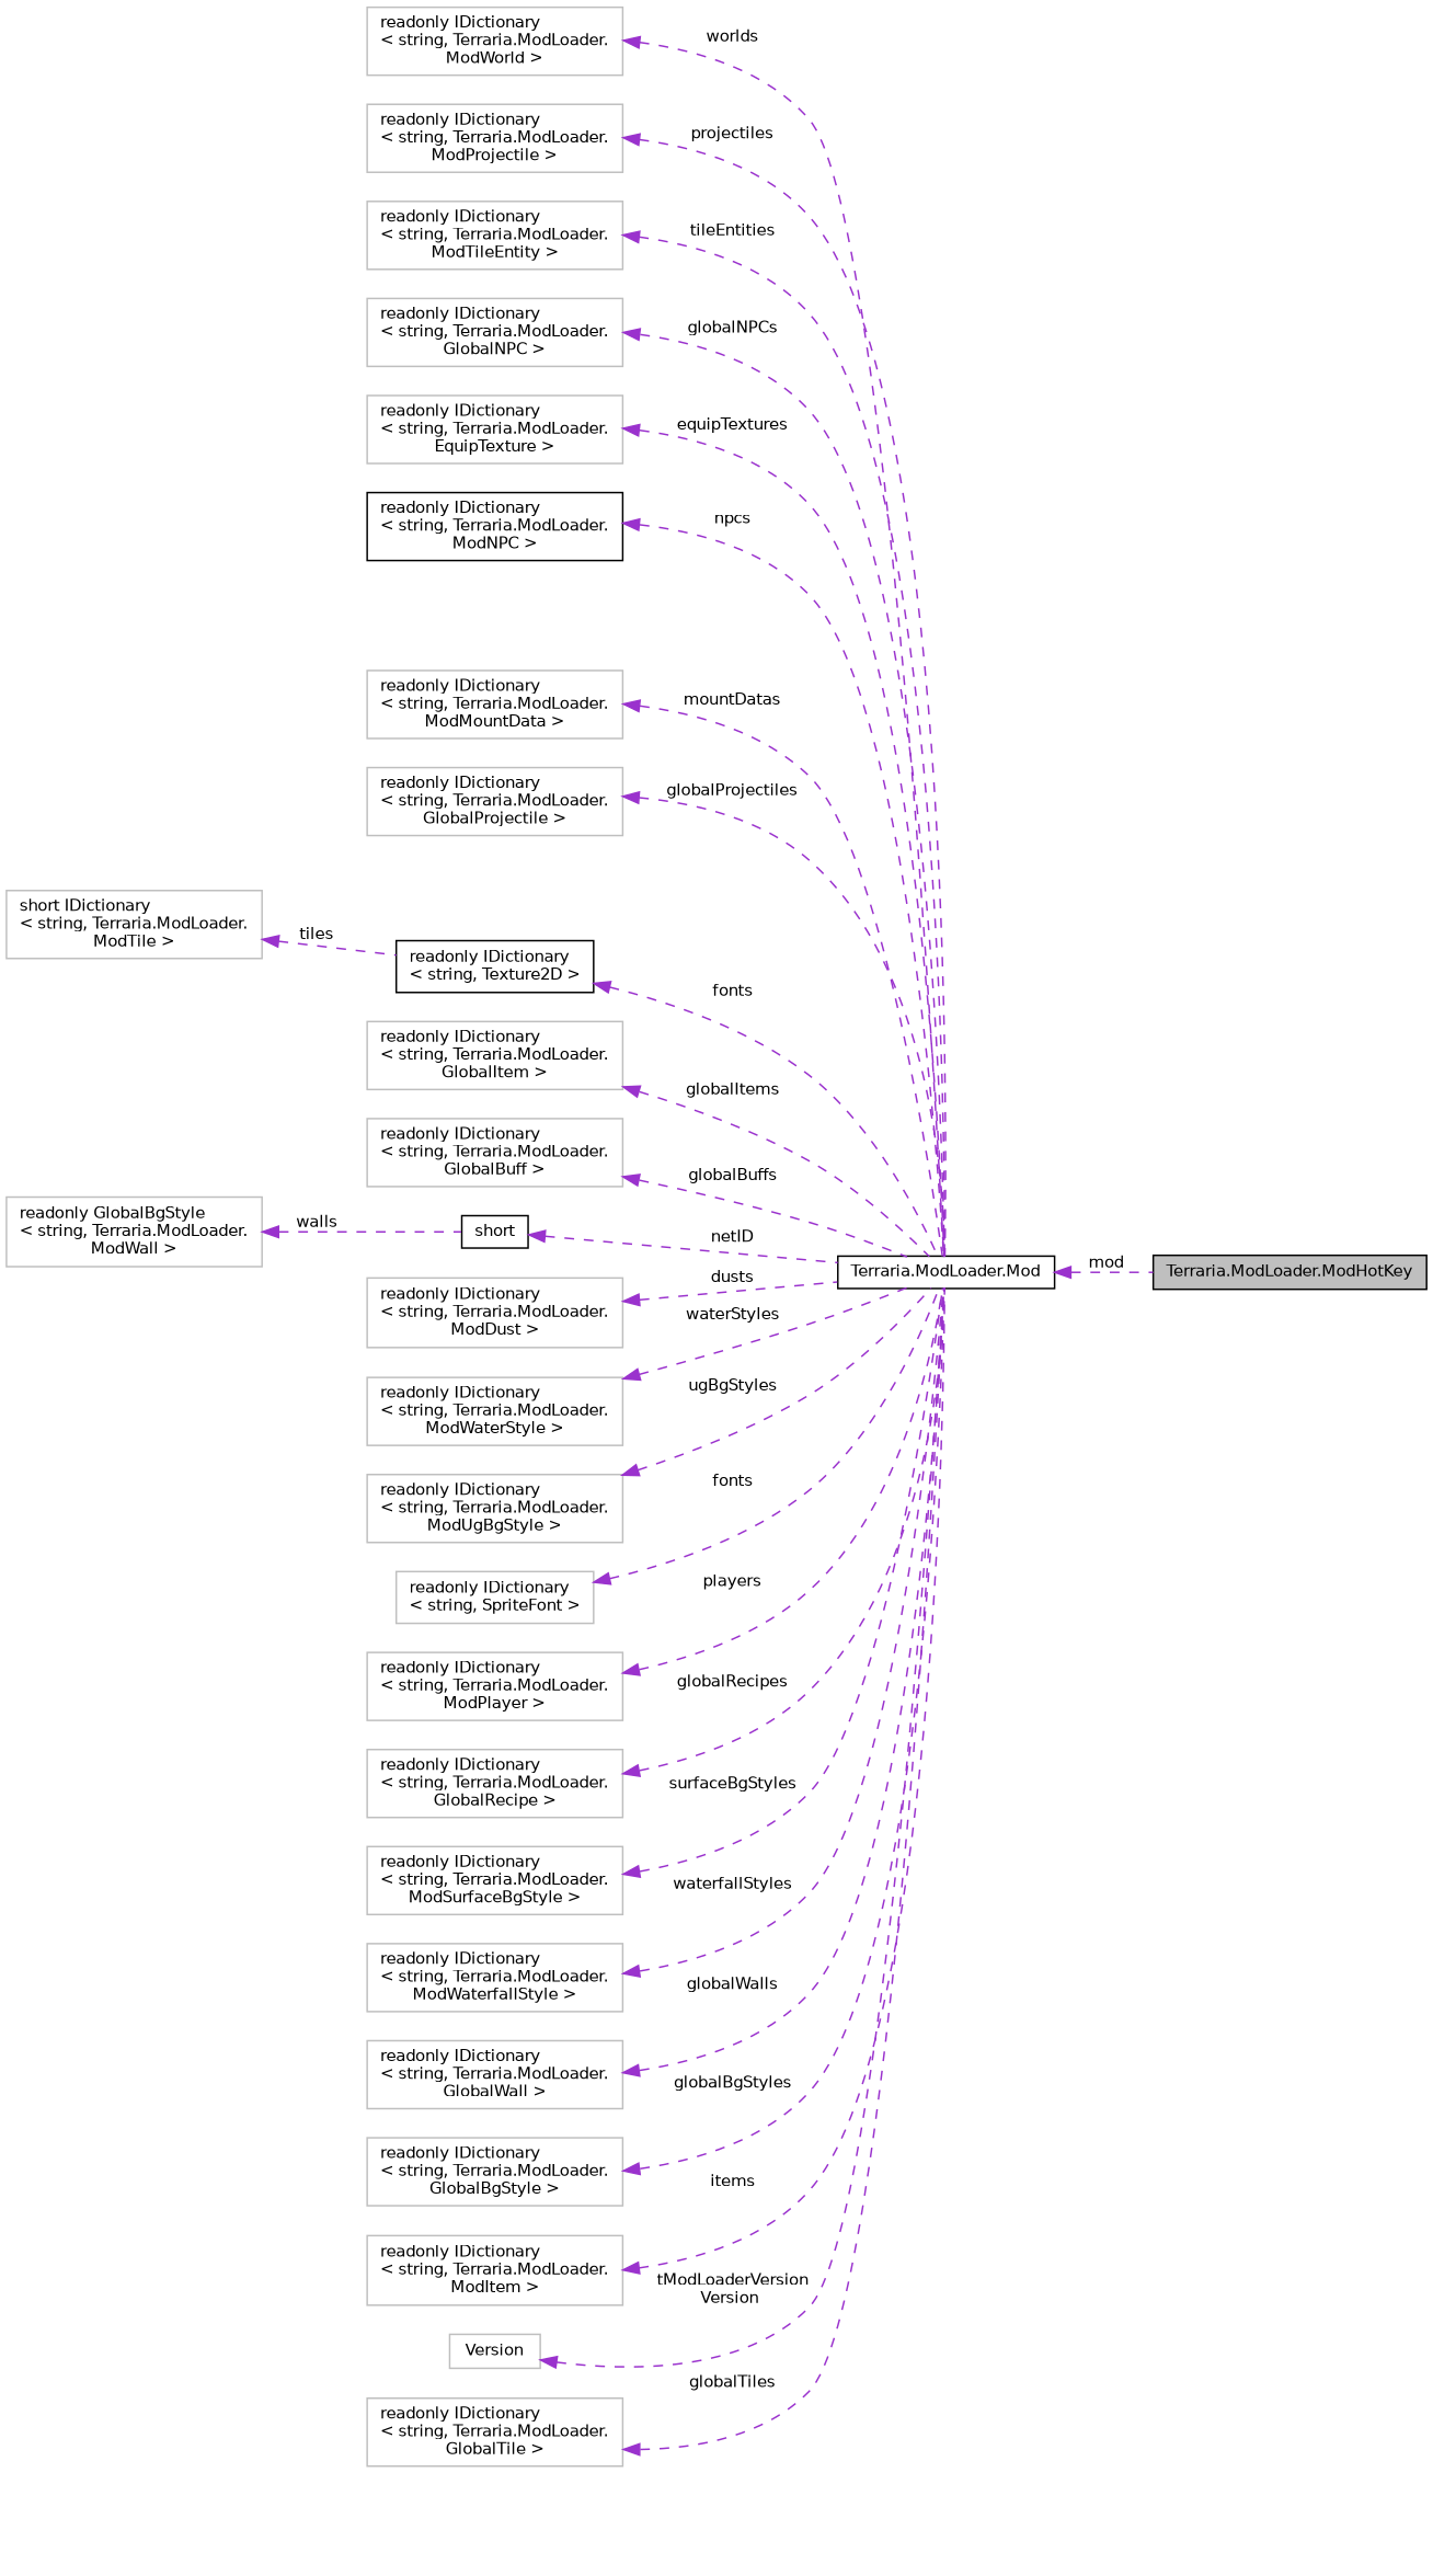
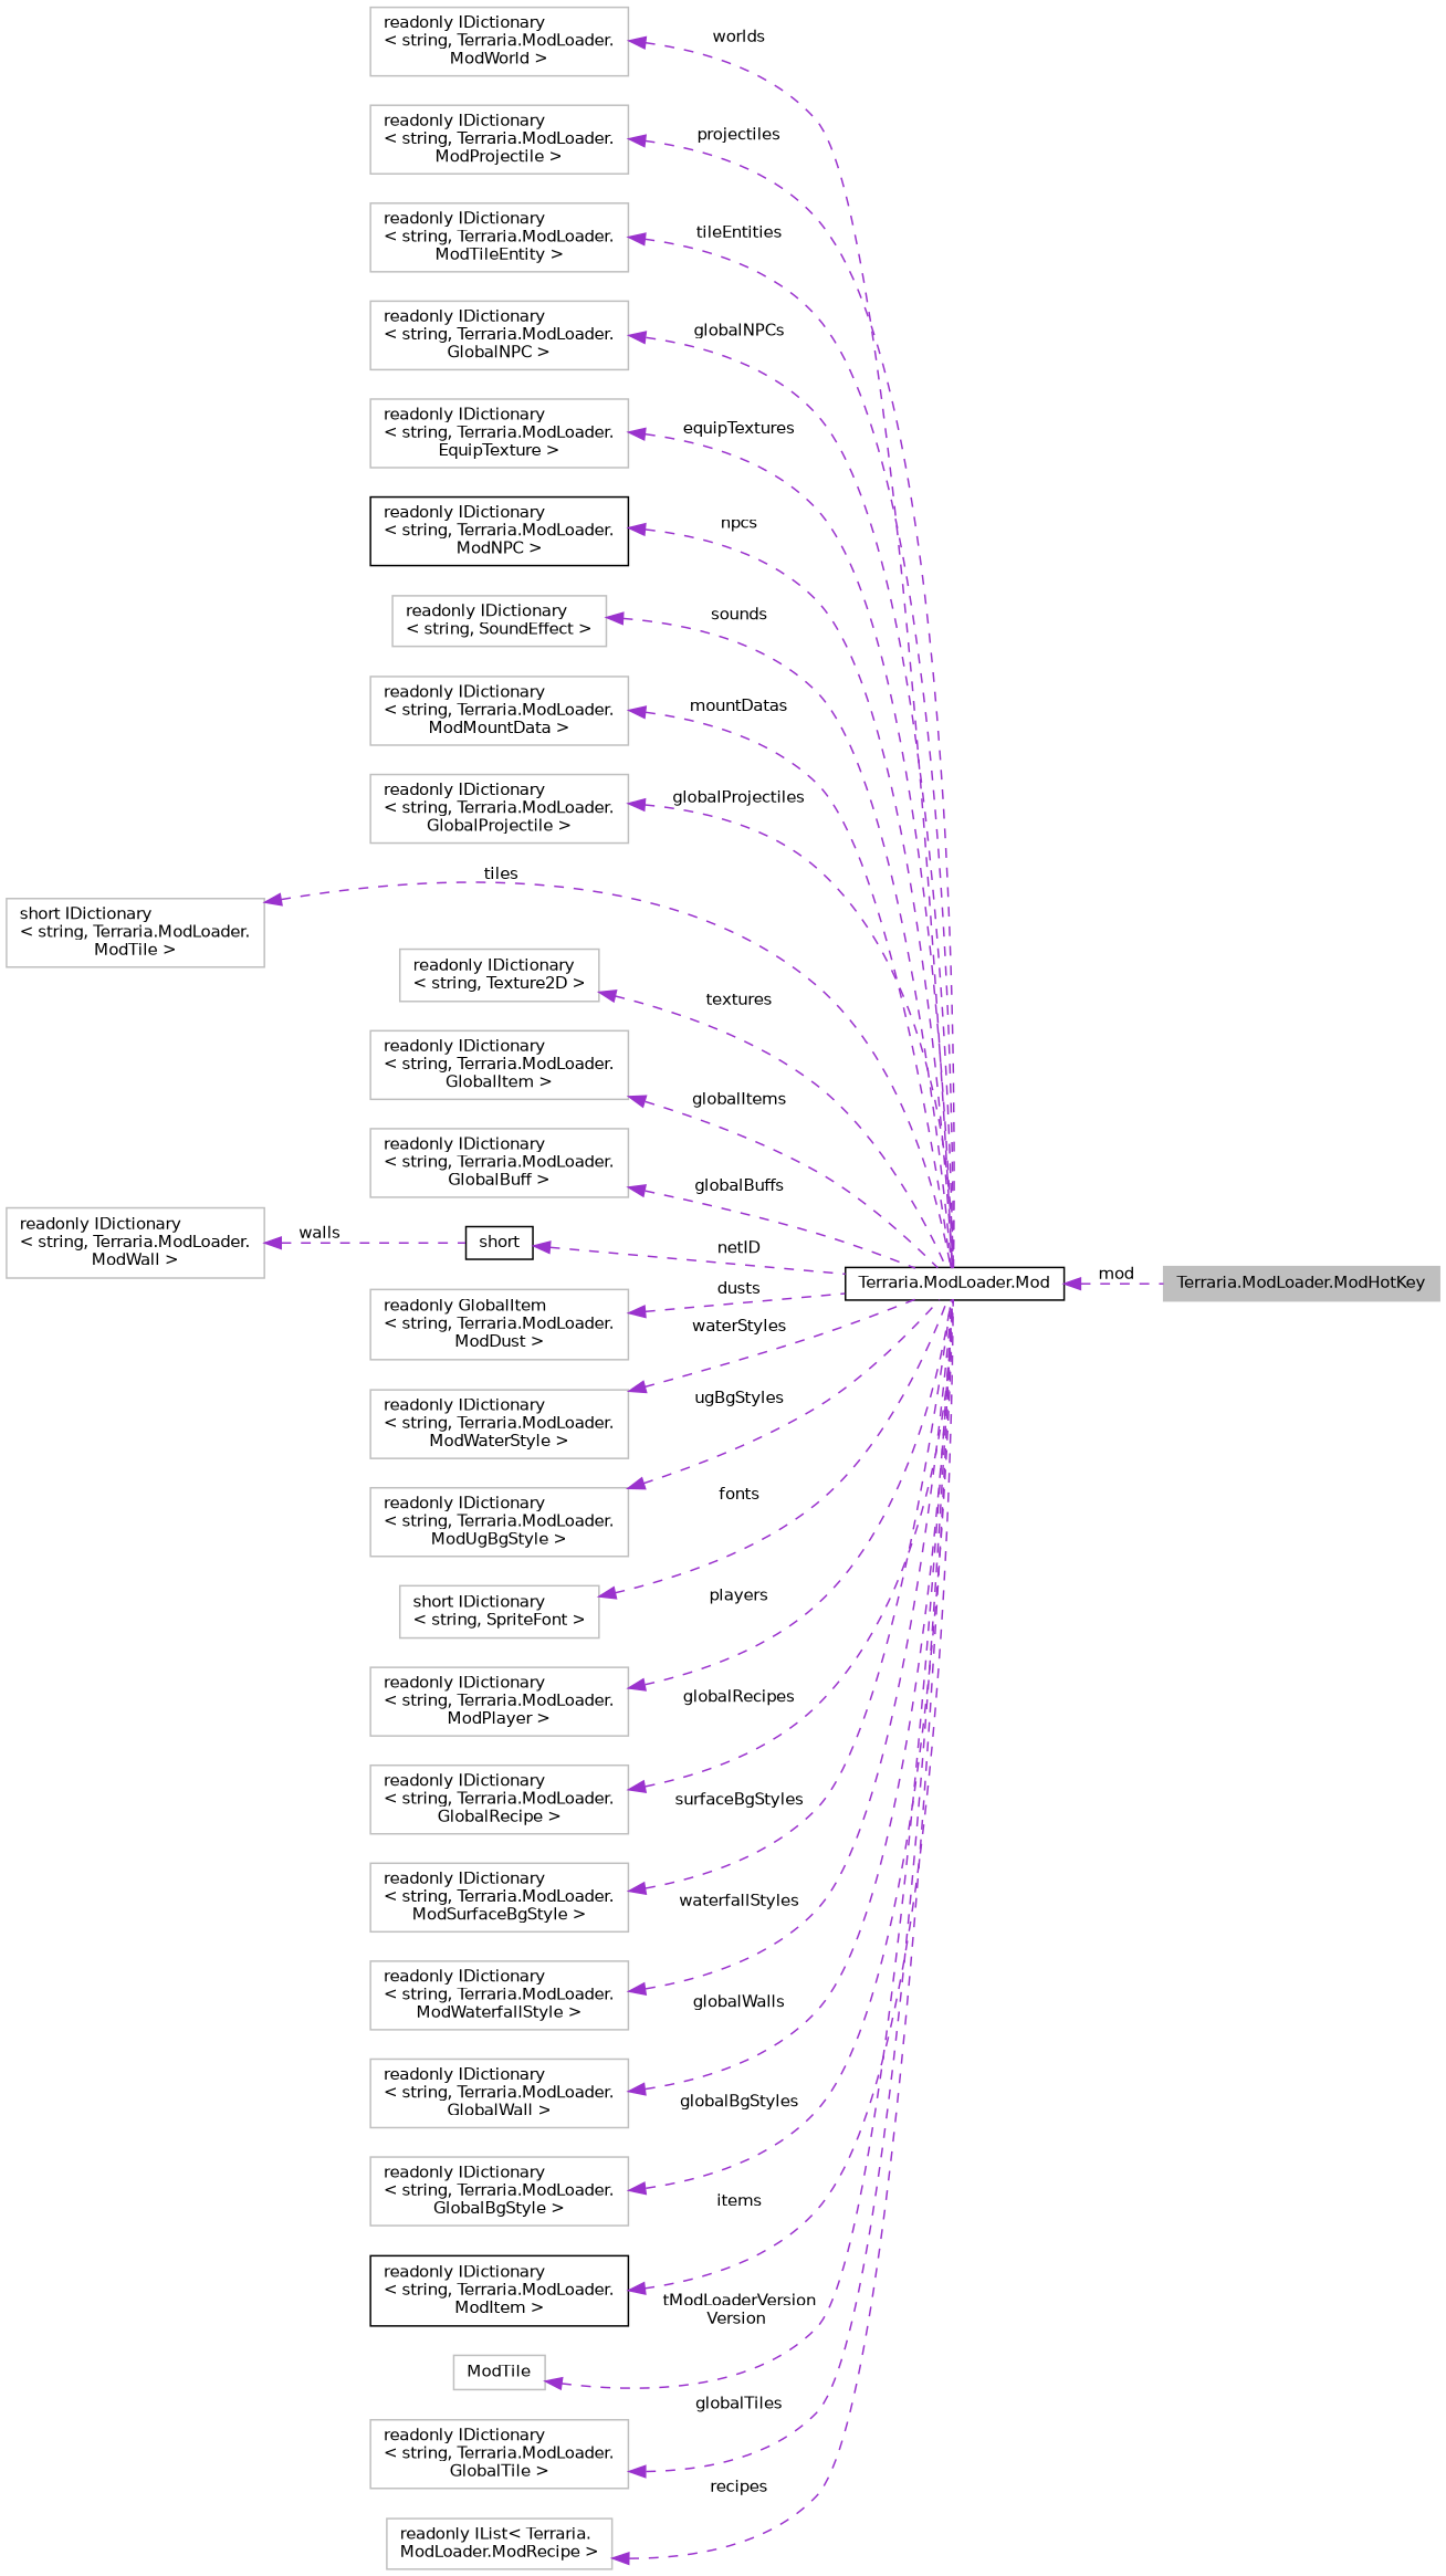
  digraph {
    rankdir=LR
    node [color=grey75 fillcolor=white fontname=Helvetica fontsize=10 shape=record style=filled]
    edge [color=darkorchid3 dir=back fontname=Helvetica fontsize=10 labelfontname=Helvetica labelfontsize=10 style=dashed]
-   n1 [color=black fillcolor=grey75 fontcolor=black height=0.2 label="Terraria.ModLoader.ModHotKey" width=0.4]
+   n1 [fillcolor=grey75 fontcolor=black height=0.2 label="Terraria.ModLoader.ModHotKey" width=0.4]
    n2 [color=black height=0.2 label="Terraria.ModLoader.Mod" width=0.4]
    n3 [height=0.2 label="readonly IDictionary\l\< string, Terraria.ModLoader.\lModWorld \>" width=0.4]
    n4 [height=0.2 label="readonly IDictionary\l\< string, Terraria.ModLoader.\lModProjectile \>" width=0.4]
    n5 [height=0.2 label="readonly IDictionary\l\< string, Terraria.ModLoader.\lModTileEntity \>" width=0.4]
    n6 [height=0.2 label="readonly IDictionary\l\< string, Terraria.ModLoader.\lGlobalNPC \>" width=0.4]
    n7 [height=0.2 label="readonly IDictionary\l\< string, Terraria.ModLoader.\lEquipTexture \>" width=0.4]
    n8 [color=black height=0.2 label="readonly IDictionary\l\< string, Terraria.ModLoader.\lModNPC \>" width=0.4]
+   n9 [height=0.2 label="readonly IDictionary\l\< string, SoundEffect \>" width=0.4]
    n10 [height=0.2 label="readonly IDictionary\l\< string, Terraria.ModLoader.\lModMountData \>" width=0.4]
    n11 [height=0.2 label="readonly IDictionary\l\< string, Terraria.ModLoader.\lGlobalProjectile \>" width=0.4]
    n12 [height=0.2 label="short IDictionary\l\< string, Terraria.ModLoader.\lModTile \>" width=0.4]
    n13 [height=0.2 label="readonly IDictionary\l\< string, Terraria.ModLoader.\lGlobalItem \>" width=0.4]
    n14 [height=0.2 label="readonly IDictionary\l\< string, Terraria.ModLoader.\lGlobalBuff \>" width=0.4]
    n15 [color=black height=0.2 label=short width=0.4]
-   n16 [height=0.2 label="readonly IDictionary\l\< string, Terraria.ModLoader.\lModDust \>" width=0.4]
-   n17 [color=black height=0.2 label="readonly IDictionary\l\< string, Texture2D \>" width=0.4]
+   n16 [height=0.2 label="readonly GlobalItem\l\< string, Terraria.ModLoader.\lModDust \>" width=0.4]
+   n17 [height=0.2 label="readonly IDictionary\l\< string, Texture2D \>" width=0.4]
    n18 [height=0.2 label="readonly IDictionary\l\< string, Terraria.ModLoader.\lModWaterStyle \>" width=0.4]
    n19 [height=0.2 label="readonly IDictionary\l\< string, Terraria.ModLoader.\lModUgBgStyle \>" width=0.4]
-   n20 [height=0.2 label="readonly IDictionary\l\< string, SpriteFont \>" width=0.4]
+   n20 [height=0.2 label="short IDictionary\l\< string, SpriteFont \>" width=0.4]
    n21 [height=0.2 label="readonly IDictionary\l\< string, Terraria.ModLoader.\lModPlayer \>" width=0.4]
    n22 [height=0.2 label="readonly IDictionary\l\< string, Terraria.ModLoader.\lGlobalRecipe \>" width=0.4]
    n23 [height=0.2 label="readonly IDictionary\l\< string, Terraria.ModLoader.\lModSurfaceBgStyle \>" width=0.4]
    n24 [height=0.2 label="readonly IDictionary\l\< string, Terraria.ModLoader.\lModWaterfallStyle \>" width=0.4]
    n25 [height=0.2 label="readonly IDictionary\l\< string, Terraria.ModLoader.\lGlobalWall \>" width=0.4]
    n26 [height=0.2 label="readonly IDictionary\l\< string, Terraria.ModLoader.\lGlobalBgStyle \>" width=0.4]
-   n27 [height=0.2 label="readonly IDictionary\l\< string, Terraria.ModLoader.\lModItem \>" width=0.4]
-   n28 [height=0.2 label=Version width=0.4]
-   n29 [height=0.2 label="readonly GlobalBgStyle\l\< string, Terraria.ModLoader.\lModWall \>" width=0.4]
+   n27 [color=black height=0.2 label="readonly IDictionary\l\< string, Terraria.ModLoader.\lModItem \>" width=0.4]
+   n28 [height=0.2 label=ModTile width=0.4]
+   n29 [height=0.2 label="readonly IDictionary\l\< string, Terraria.ModLoader.\lModWall \>" width=0.4]
    n30 [height=0.2 label="readonly IDictionary\l\< string, Terraria.ModLoader.\lGlobalTile \>" width=0.4]
+   n31 [height=0.2 label="readonly IList\< Terraria.\lModLoader.ModRecipe \>" width=0.4]
    n2 -> n1 [label=" mod"]
    n3 -> n2 [label=" worlds"]
    n4 -> n2 [label=" projectiles"]
    n5 -> n2 [label=" tileEntities"]
    n6 -> n2 [label=" globalNPCs"]
    n7 -> n2 [label=" equipTextures"]
    n8 -> n2 [label=" npcs"]
+   n9 -> n2 [label=" sounds"]
    n10 -> n2 [label=" mountDatas"]
    n11 -> n2 [label=" globalProjectiles"]
-   n12 -> n17 [label=" tiles"]
+   n12 -> n2 [label=" tiles"]
    n13 -> n2 [label=" globalItems"]
    n14 -> n2 [label=" globalBuffs"]
    n15 -> n2 [label=" netID"]
    n16 -> n2 [label=" dusts"]
-   n17 -> n2 [label=" fonts"]
+   n17 -> n2 [label=" textures"]
    n18 -> n2 [label=" waterStyles"]
    n19 -> n2 [label=" ugBgStyles"]
    n20 -> n2 [label=" fonts"]
    n21 -> n2 [label=" players"]
    n22 -> n2 [label=" globalRecipes"]
    n23 -> n2 [label=" surfaceBgStyles"]
    n24 -> n2 [label=" waterfallStyles"]
    n25 -> n2 [label=" globalWalls"]
    n26 -> n2 [label=" globalBgStyles"]
    n27 -> n2 [label=" items"]
    n28 -> n2 [label=" tModLoaderVersion\nVersion"]
    n29 -> n15 [label=" walls"]
    n30 -> n2 [label=" globalTiles"]
+   n31 -> n2 [label=" recipes"]
  }
